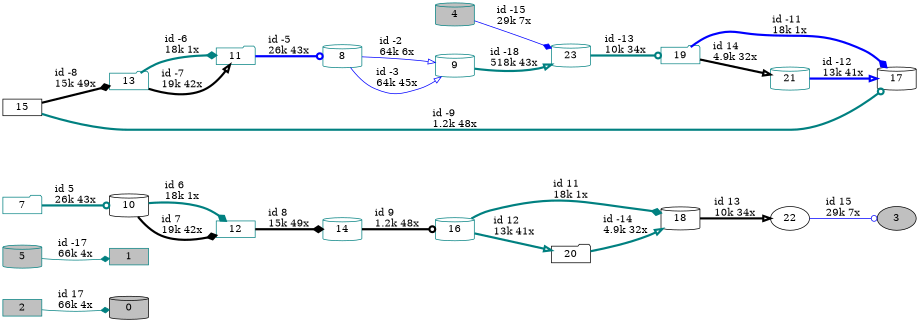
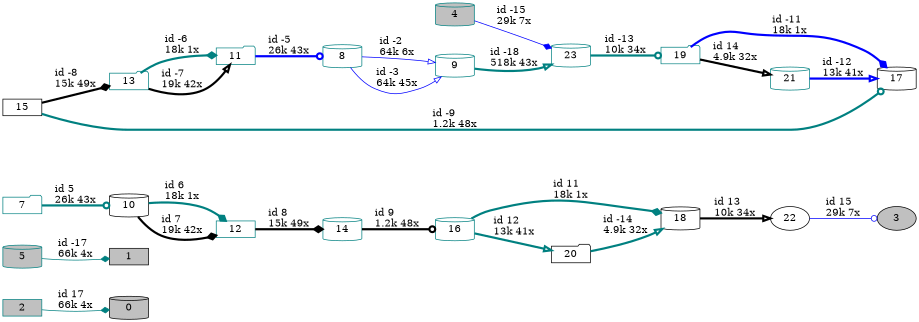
  digraph {
    nodesep=0.5
    rankdir=LR
    node [color=teal shape=cylinder]
    edge [arrowhead=diamond color=teal penwidth=3]
    0 [color=black fillcolor=grey height=0.3 style=filled]
-   1 [fillcolor=grey height=0.3 shape=box style=filled]
+   1 [color=black fillcolor=grey height=0.3 shape=box style=filled]
    2 [fillcolor=grey height=0.3 shape=box style=filled]
    3 [color=black fillcolor=grey height=0.3 shape=ellipse style=filled]
    4 [fillcolor=grey height=0.3 style=filled]
    23 [height=0.3]
    19 [height=0.3 shape=folder]
    5 [fillcolor=grey height=0.3 style=filled]
    7 [height=0.3 shape=folder]
    10 [color=black height=0.3]
    12 [height=0.3 shape=box]
    8 [height=0.3]
    9 [height=0.3]
    14 [height=0.3]
    11 [height=0.3 shape=folder]
    16 [height=0.3]
    13 [height=0.3 shape=folder]
    18 [color=black height=0.3]
    20 [color=black height=0.3 shape=folder]
    15 [color=black height=0.3 shape=box]
    17 [color=black height=0.3]
    22 [color=black height=0.3 shape=ellipse]
    21 [height=0.3]
    2 -> 0 [label="id 17\l66k 4x" penwidth=""]
    4 -> 23 [color=blue label="id -15\l29k 7x" penwidth=""]
    23 -> 19 [arrowhead=odot label="id -13\l10k 34x"]
    19 -> 17 [color=blue label="id -11\l18k 1x"]
    19 -> 21 [arrowhead=onormal color=black label="id 14\l4.9k 32x"]
    5 -> 1 [label="id -17\l66k 4x" penwidth=""]
    7 -> 10 [arrowhead=odot label="id 5\l26k 43x"]
    10 -> 12 [label="id 6\l18k 1x"]
    10 -> 12 [color=black label="id 7\l19k 42x"]
    12 -> 14 [color=black label="id 8\l15k 49x"]
    8 -> 9 [arrowhead=onormal color=blue label="id -2\l64k 6x" penwidth=""]
    8 -> 9 [arrowhead=onormal color=blue label="id -3\l64k 45x" penwidth=""]
    9 -> 23 [arrowhead=onormal label="id -18\l518k 43x"]
    14 -> 16 [arrowhead=odot color=black label="id 9\l1.2k 48x"]
    11 -> 8 [arrowhead=odot color=blue label="id -5\l26k 43x"]
    16 -> 18 [label="id 11\l18k 1x"]
    16 -> 20 [arrowhead=onormal label="id 12\l13k 41x"]
    13 -> 11 [label="id -6\l18k 1x"]
    13 -> 11 [arrowhead=onormal color=black label="id -7\l19k 42x"]
    18 -> 22 [arrowhead=onormal color=black label="id 13\l10k 34x"]
    20 -> 18 [arrowhead=onormal label="id -14\l4.9k 32x"]
    15 -> 13 [color=black label="id -8\l15k 49x"]
    15 -> 17 [arrowhead=odot label="id -9\l1.2k 48x"]
    22 -> 3 [arrowhead=odot color=blue label="id 15\l29k 7x" penwidth=""]
    21 -> 17 [arrowhead=onormal color=blue label="id -12\l13k 41x"]
  }
